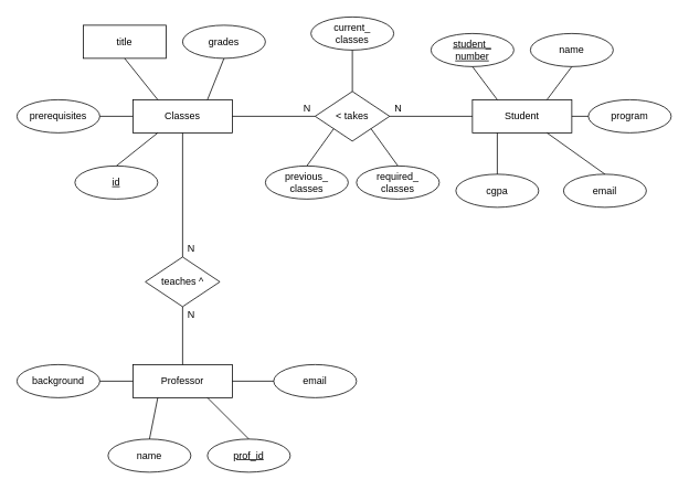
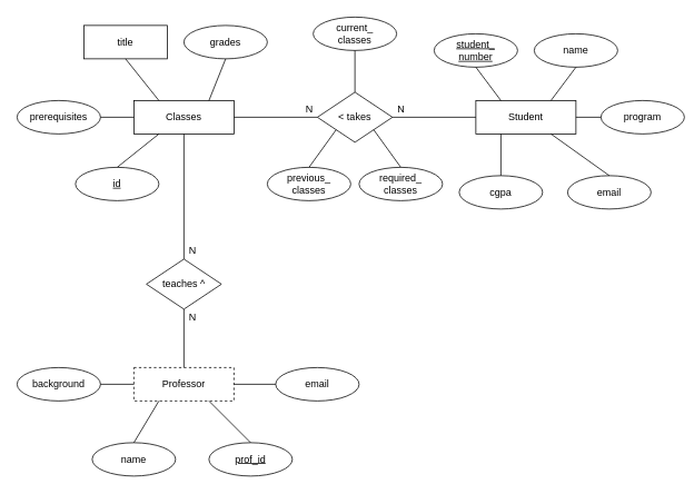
  <mxCell id="0" />
  <mxCell id="1" parent="0" />
  <mxCell id="2" value="Student" style="rounded=0;whiteSpace=wrap;html=1;" parent="1" vertex="1"><mxGeometry x="570" y="120" width="120" height="40" as="geometry" /></mxCell>
- <mxCell id="3" value="Professor" style="rounded=0;whiteSpace=wrap;html=1;" parent="1" vertex="1"><mxGeometry x="160" y="440" width="120" height="40" as="geometry" /></mxCell>
+ <mxCell id="3" value="Professor" style="rounded=0;whiteSpace=wrap;html=1;dashed=1;" parent="1" vertex="1"><mxGeometry x="160" y="440" width="120" height="40" as="geometry" /></mxCell>
  <mxCell id="4" value="Classes" style="rounded=0;whiteSpace=wrap;html=1;" parent="1" vertex="1"><mxGeometry x="160" y="120" width="120" height="40" as="geometry" /></mxCell>
  <mxCell id="5" value="&amp;lt; takes" style="rhombus;whiteSpace=wrap;html=1;" parent="1" vertex="1"><mxGeometry x="380" y="110" width="90" height="60" as="geometry" /></mxCell>
  <mxCell id="6" value="teaches ^" style="rhombus;whiteSpace=wrap;html=1;" parent="1" vertex="1"><mxGeometry x="175" y="310" width="90" height="60" as="geometry" /></mxCell>
  <mxCell id="7" value="" style="endArrow=none;html=1;rounded=0;entryX=0;entryY=0.5;entryDx=0;entryDy=0;exitX=1;exitY=0.5;exitDx=0;exitDy=0;" parent="1" source="5" target="2" edge="1"><mxGeometry width="50" height="50" relative="1" as="geometry"><mxPoint x="370" y="100" as="sourcePoint" /><mxPoint x="420" y="50" as="targetPoint" /></mxGeometry></mxCell>
  <mxCell id="8" value="" style="endArrow=none;html=1;rounded=0;entryX=0;entryY=0.5;entryDx=0;entryDy=0;exitX=1;exitY=0.5;exitDx=0;exitDy=0;" parent="1" source="4" target="5" edge="1"><mxGeometry width="50" height="50" relative="1" as="geometry"><mxPoint x="480" y="150" as="sourcePoint" /><mxPoint x="580" y="150" as="targetPoint" /></mxGeometry></mxCell>
  <mxCell id="9" value="" style="endArrow=none;html=1;rounded=0;entryX=0.5;entryY=0;entryDx=0;entryDy=0;exitX=0.5;exitY=1;exitDx=0;exitDy=0;" parent="1" source="4" target="6" edge="1"><mxGeometry width="50" height="50" relative="1" as="geometry"><mxPoint x="490" y="160" as="sourcePoint" /><mxPoint x="590" y="160" as="targetPoint" /></mxGeometry></mxCell>
  <mxCell id="10" value="" style="endArrow=none;html=1;rounded=0;exitX=0.5;exitY=1;exitDx=0;exitDy=0;entryX=0.5;entryY=0;entryDx=0;entryDy=0;" parent="1" source="6" target="3" edge="1"><mxGeometry width="50" height="50" relative="1" as="geometry"><mxPoint x="500" y="240" as="sourcePoint" /><mxPoint x="250" y="420" as="targetPoint" /></mxGeometry></mxCell>
  <mxCell id="11" value="current_&lt;br&gt;classes" style="ellipse;whiteSpace=wrap;html=1;" parent="1" vertex="1"><mxGeometry x="375" y="20" width="100" height="40" as="geometry" /></mxCell>
  <mxCell id="12" value="" style="endArrow=none;html=1;rounded=0;entryX=0.5;entryY=1;entryDx=0;entryDy=0;exitX=0.5;exitY=0;exitDx=0;exitDy=0;" parent="1" source="5" target="11" edge="1"><mxGeometry width="50" height="50" relative="1" as="geometry"><mxPoint x="185" y="280" as="sourcePoint" /><mxPoint x="140" y="280" as="targetPoint" /></mxGeometry></mxCell>
  <mxCell id="13" value="N" style="text;html=1;align=center;verticalAlign=middle;resizable=0;points=[];autosize=1;strokeColor=none;fillColor=none;" parent="1" vertex="1"><mxGeometry x="220" y="370" width="20" height="20" as="geometry" /></mxCell>
  <mxCell id="14" value="N" style="text;html=1;align=center;verticalAlign=middle;resizable=0;points=[];autosize=1;strokeColor=none;fillColor=none;" parent="1" vertex="1"><mxGeometry x="220" y="290" width="20" height="20" as="geometry" /></mxCell>
  <mxCell id="15" value="N" style="text;html=1;align=center;verticalAlign=middle;resizable=0;points=[];autosize=1;strokeColor=none;fillColor=none;" parent="1" vertex="1"><mxGeometry x="360" y="120" width="20" height="20" as="geometry" /></mxCell>
  <mxCell id="16" value="N" style="text;html=1;align=center;verticalAlign=middle;resizable=0;points=[];autosize=1;strokeColor=none;fillColor=none;" parent="1" vertex="1"><mxGeometry x="470" y="120" width="20" height="20" as="geometry" /></mxCell>
  <mxCell id="17" value="grades" style="ellipse;whiteSpace=wrap;html=1;" parent="1" vertex="1"><mxGeometry x="220" y="30" width="100" height="40" as="geometry" /></mxCell>
  <mxCell id="18" value="prerequisites" style="ellipse;whiteSpace=wrap;html=1;" parent="1" vertex="1"><mxGeometry x="20" y="120" width="100" height="40" as="geometry" /></mxCell>
  <mxCell id="19" value="previous_&lt;br&gt;classes" style="ellipse;whiteSpace=wrap;html=1;" parent="1" vertex="1"><mxGeometry x="320" y="200" width="100" height="40" as="geometry" /></mxCell>
  <mxCell id="20" value="" style="endArrow=none;html=1;rounded=0;entryX=0;entryY=1;entryDx=0;entryDy=0;exitX=0.5;exitY=0;exitDx=0;exitDy=0;" parent="1" source="19" target="5" edge="1"><mxGeometry width="50" height="50" relative="1" as="geometry"><mxPoint x="435" y="120" as="sourcePoint" /><mxPoint x="435" y="70" as="targetPoint" /></mxGeometry></mxCell>
  <mxCell id="21" value="" style="endArrow=none;html=1;rounded=0;entryX=1;entryY=0.5;entryDx=0;entryDy=0;exitX=0;exitY=0.5;exitDx=0;exitDy=0;" parent="1" source="4" target="18" edge="1"><mxGeometry width="50" height="50" relative="1" as="geometry"><mxPoint x="150" y="120" as="sourcePoint" /><mxPoint x="445" y="80" as="targetPoint" /></mxGeometry></mxCell>
  <mxCell id="22" value="" style="endArrow=none;html=1;rounded=0;entryX=0.5;entryY=1;entryDx=0;entryDy=0;exitX=0.75;exitY=0;exitDx=0;exitDy=0;" parent="1" source="4" target="17" edge="1"><mxGeometry width="50" height="50" relative="1" as="geometry"><mxPoint x="455" y="140" as="sourcePoint" /><mxPoint x="455" y="90" as="targetPoint" /></mxGeometry></mxCell>
  <mxCell id="23" value="&lt;u&gt;student_&lt;br&gt;number&lt;/u&gt;" style="ellipse;whiteSpace=wrap;html=1;" parent="1" vertex="1"><mxGeometry x="520" y="40" width="100" height="40" as="geometry" /></mxCell>
  <mxCell id="24" value="name&lt;span style=&quot;color: rgba(0 , 0 , 0 , 0) ; font-family: monospace ; font-size: 0px&quot;&gt;%3CmxGraphModel%3E%3Croot%3E%3CmxCell%20id%3D%220%22%2F%3E%3CmxCell%20id%3D%221%22%20parent%3D%220%22%2F%3E%3CmxCell%20id%3D%222%22%20value%3D%22student_%26lt%3Bbr%26gt%3Bnumber%22%20style%3D%22ellipse%3BwhiteSpace%3Dwrap%3Bhtml%3D1%3B%22%20vertex%3D%221%22%20parent%3D%221%22%3E%3CmxGeometry%20x%3D%22590%22%20y%3D%22270%22%20width%3D%22100%22%20height%3D%2240%22%20as%3D%22geometry%22%2F%3E%3C%2FmxCell%3E%3C%2Froot%3E%3C%2FmxGraphModel%3E&lt;/span&gt;" style="ellipse;whiteSpace=wrap;html=1;" parent="1" vertex="1"><mxGeometry x="640" y="40" width="100" height="40" as="geometry" /></mxCell>
- <mxCell id="25" value="program" style="ellipse;whiteSpace=wrap;html=1;" parent="1" vertex="1"><mxGeometry x="710" y="120" width="100" height="40" as="geometry" /></mxCell>
+ <mxCell id="25" value="program" style="ellipse;whiteSpace=wrap;html=1;" parent="1" vertex="1"><mxGeometry x="720" y="120" width="100" height="40" as="geometry" /></mxCell>
  <mxCell id="26" value="required_&lt;br&gt;classes" style="ellipse;whiteSpace=wrap;html=1;" parent="1" vertex="1"><mxGeometry x="430" y="200" width="100" height="40" as="geometry" /></mxCell>
  <mxCell id="27" value="" style="endArrow=none;html=1;rounded=0;entryX=1;entryY=1;entryDx=0;entryDy=0;exitX=0.5;exitY=0;exitDx=0;exitDy=0;" parent="1" source="26" target="5" edge="1"><mxGeometry width="50" height="50" relative="1" as="geometry"><mxPoint x="380" y="210" as="sourcePoint" /><mxPoint x="412.5" y="165" as="targetPoint" /></mxGeometry></mxCell>
  <mxCell id="28" value="cgpa" style="ellipse;whiteSpace=wrap;html=1;" parent="1" vertex="1"><mxGeometry x="550" y="210" width="100" height="40" as="geometry" /></mxCell>
  <mxCell id="29" value="email" style="ellipse;whiteSpace=wrap;html=1;" parent="1" vertex="1"><mxGeometry x="680" y="210" width="100" height="40" as="geometry" /></mxCell>
  <mxCell id="30" value="" style="endArrow=none;html=1;rounded=0;entryX=0.25;entryY=0;entryDx=0;entryDy=0;exitX=0.5;exitY=1;exitDx=0;exitDy=0;" parent="1" source="23" target="2" edge="1"><mxGeometry width="50" height="50" relative="1" as="geometry"><mxPoint x="435" y="120" as="sourcePoint" /><mxPoint x="435" y="70" as="targetPoint" /></mxGeometry></mxCell>
  <mxCell id="31" value="" style="endArrow=none;html=1;rounded=0;entryX=0.75;entryY=0;entryDx=0;entryDy=0;exitX=0.5;exitY=1;exitDx=0;exitDy=0;" parent="1" source="24" target="2" edge="1"><mxGeometry width="50" height="50" relative="1" as="geometry"><mxPoint x="580" y="90" as="sourcePoint" /><mxPoint x="610" y="130" as="targetPoint" /></mxGeometry></mxCell>
  <mxCell id="32" value="" style="endArrow=none;html=1;rounded=0;exitX=0;exitY=0.5;exitDx=0;exitDy=0;entryX=1;entryY=0.5;entryDx=0;entryDy=0;" parent="1" source="25" target="2" edge="1"><mxGeometry width="50" height="50" relative="1" as="geometry"><mxPoint x="590" y="100" as="sourcePoint" /><mxPoint x="700" y="110" as="targetPoint" /></mxGeometry></mxCell>
  <mxCell id="33" value="" style="endArrow=none;html=1;rounded=0;entryX=0.5;entryY=0;entryDx=0;entryDy=0;exitX=0.75;exitY=1;exitDx=0;exitDy=0;" parent="1" source="2" target="29" edge="1"><mxGeometry width="50" height="50" relative="1" as="geometry"><mxPoint x="600" y="110" as="sourcePoint" /><mxPoint x="630" y="150" as="targetPoint" /></mxGeometry></mxCell>
  <mxCell id="34" value="" style="endArrow=none;html=1;rounded=0;entryX=0.25;entryY=1;entryDx=0;entryDy=0;exitX=0.5;exitY=0;exitDx=0;exitDy=0;" parent="1" source="28" target="2" edge="1"><mxGeometry width="50" height="50" relative="1" as="geometry"><mxPoint x="610" y="120" as="sourcePoint" /><mxPoint x="640" y="160" as="targetPoint" /></mxGeometry></mxCell>
  <mxCell id="35" value="title" style="whiteSpace=wrap;html=1;rounded=0;" parent="1" vertex="1"><mxGeometry x="100" y="30" width="100" height="40" as="geometry" /></mxCell>
  <mxCell id="36" value="&lt;u&gt;id&lt;/u&gt;" style="ellipse;whiteSpace=wrap;html=1;" parent="1" vertex="1"><mxGeometry x="90" y="200" width="100" height="40" as="geometry" /></mxCell>
  <mxCell id="37" value="" style="endArrow=none;html=1;rounded=0;entryX=0.5;entryY=1;entryDx=0;entryDy=0;exitX=0.25;exitY=0;exitDx=0;exitDy=0;" parent="1" source="4" target="35" edge="1"><mxGeometry width="50" height="50" relative="1" as="geometry"><mxPoint x="260" y="130" as="sourcePoint" /><mxPoint x="280" y="80" as="targetPoint" /></mxGeometry></mxCell>
  <mxCell id="38" value="" style="endArrow=none;html=1;rounded=0;entryX=0.5;entryY=0;entryDx=0;entryDy=0;exitX=0.25;exitY=1;exitDx=0;exitDy=0;" parent="1" source="4" target="36" edge="1"><mxGeometry width="50" height="50" relative="1" as="geometry"><mxPoint x="170" y="150" as="sourcePoint" /><mxPoint x="130" y="150" as="targetPoint" /></mxGeometry></mxCell>
  <mxCell id="39" value="email" style="ellipse;whiteSpace=wrap;html=1;" parent="1" vertex="1"><mxGeometry x="330" y="440" width="100" height="40" as="geometry" /></mxCell>
  <mxCell id="40" value="&lt;u&gt;prof_id&lt;/u&gt;" style="ellipse;whiteSpace=wrap;html=1;" parent="1" vertex="1"><mxGeometry x="250" y="530" width="100" height="40" as="geometry" /></mxCell>
- <mxCell id="41" value="name" style="ellipse;whiteSpace=wrap;html=1;" parent="1" vertex="1"><mxGeometry x="130" y="530" width="100" height="40" as="geometry" /></mxCell>
+ <mxCell id="41" value="name" style="ellipse;whiteSpace=wrap;html=1;" parent="1" vertex="1"><mxGeometry x="110" y="530" width="100" height="40" as="geometry" /></mxCell>
  <mxCell id="42" value="background" style="ellipse;whiteSpace=wrap;html=1;" parent="1" vertex="1"><mxGeometry x="20" y="440" width="100" height="40" as="geometry" /></mxCell>
  <mxCell id="43" value="" style="endArrow=none;html=1;rounded=0;entryX=1;entryY=0.5;entryDx=0;entryDy=0;exitX=0;exitY=0.5;exitDx=0;exitDy=0;" parent="1" source="3" target="42" edge="1"><mxGeometry width="50" height="50" relative="1" as="geometry"><mxPoint x="185" y="350" as="sourcePoint" /><mxPoint x="130" y="350" as="targetPoint" /></mxGeometry></mxCell>
  <mxCell id="44" value="" style="endArrow=none;html=1;rounded=0;entryX=1;entryY=0.5;entryDx=0;entryDy=0;exitX=0;exitY=0.5;exitDx=0;exitDy=0;" parent="1" source="39" target="3" edge="1"><mxGeometry width="50" height="50" relative="1" as="geometry"><mxPoint x="195" y="360" as="sourcePoint" /><mxPoint x="140" y="360" as="targetPoint" /></mxGeometry></mxCell>
  <mxCell id="45" value="" style="endArrow=none;html=1;rounded=0;entryX=0.5;entryY=0;entryDx=0;entryDy=0;exitX=0.25;exitY=1;exitDx=0;exitDy=0;" parent="1" source="3" target="41" edge="1"><mxGeometry width="50" height="50" relative="1" as="geometry"><mxPoint x="205" y="370" as="sourcePoint" /><mxPoint x="150" y="370" as="targetPoint" /></mxGeometry></mxCell>
  <mxCell id="46" value="" style="endArrow=none;html=1;rounded=0;entryX=0.75;entryY=1;entryDx=0;entryDy=0;exitX=0.5;exitY=0;exitDx=0;exitDy=0;" parent="1" source="40" target="3" edge="1"><mxGeometry width="50" height="50" relative="1" as="geometry"><mxPoint x="215" y="380" as="sourcePoint" /><mxPoint x="160" y="380" as="targetPoint" /></mxGeometry></mxCell>
